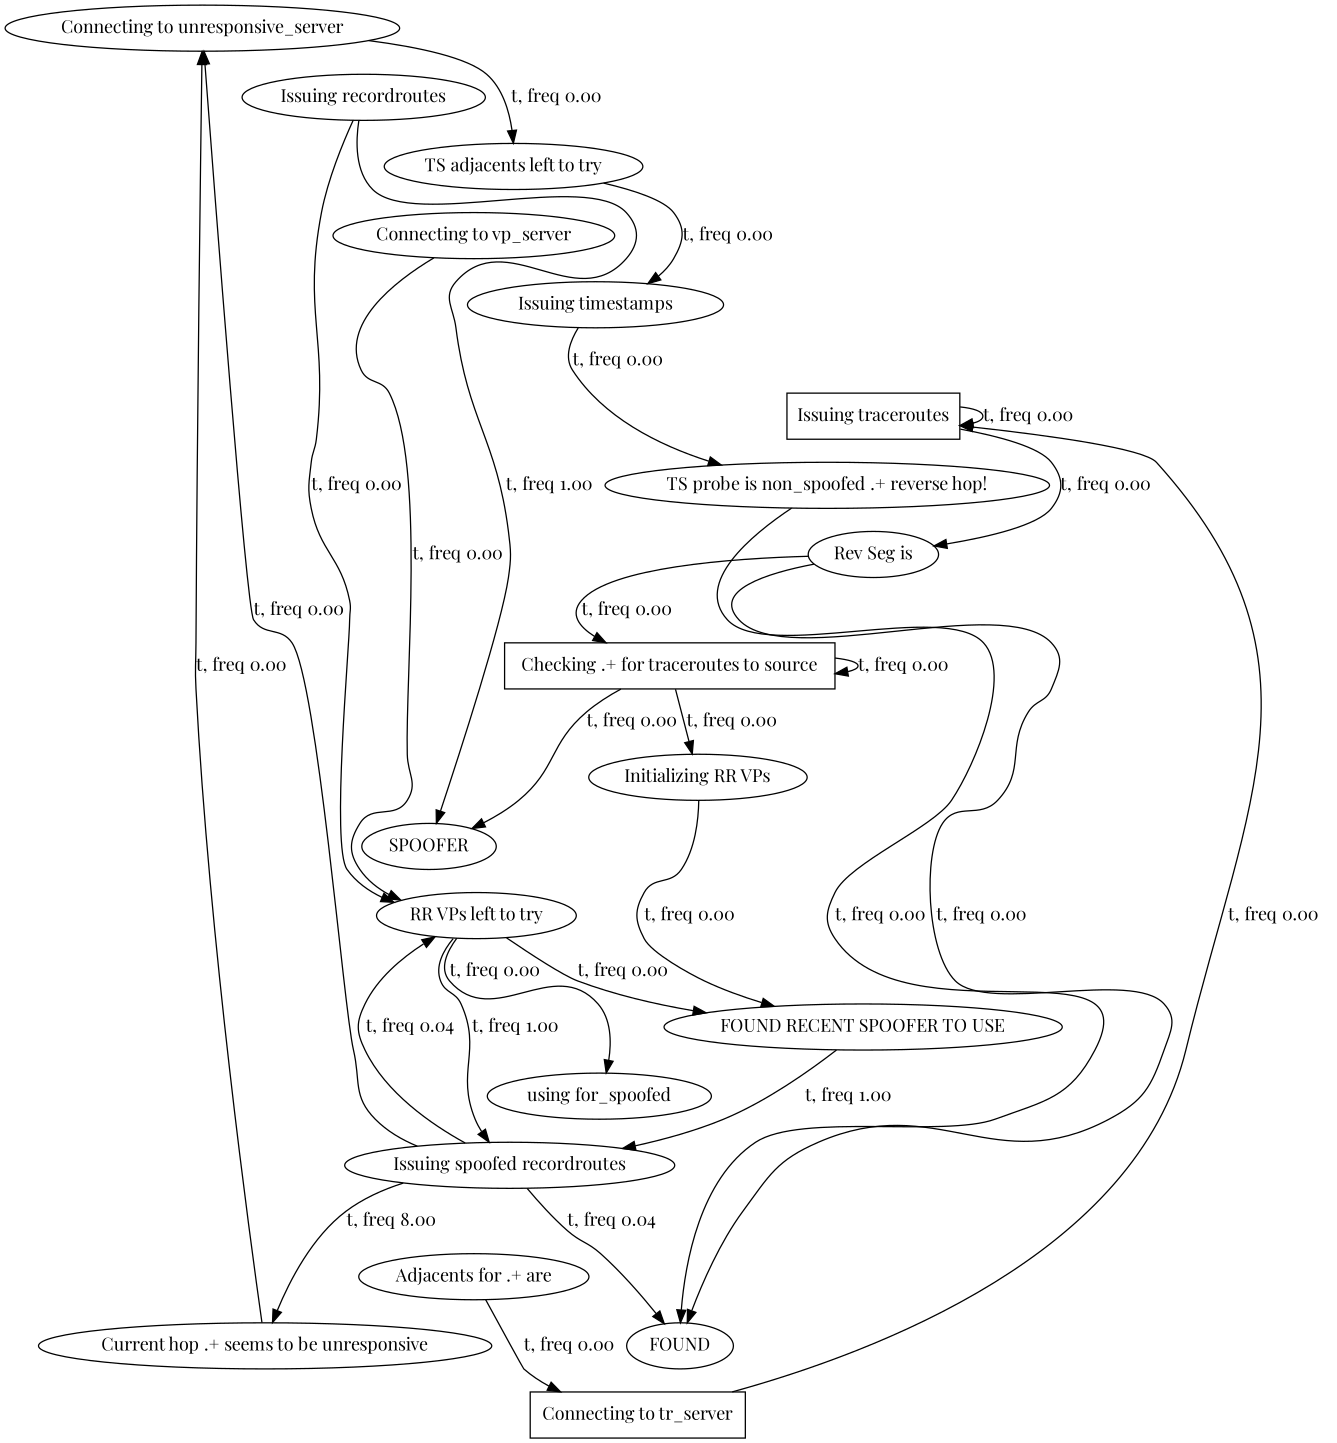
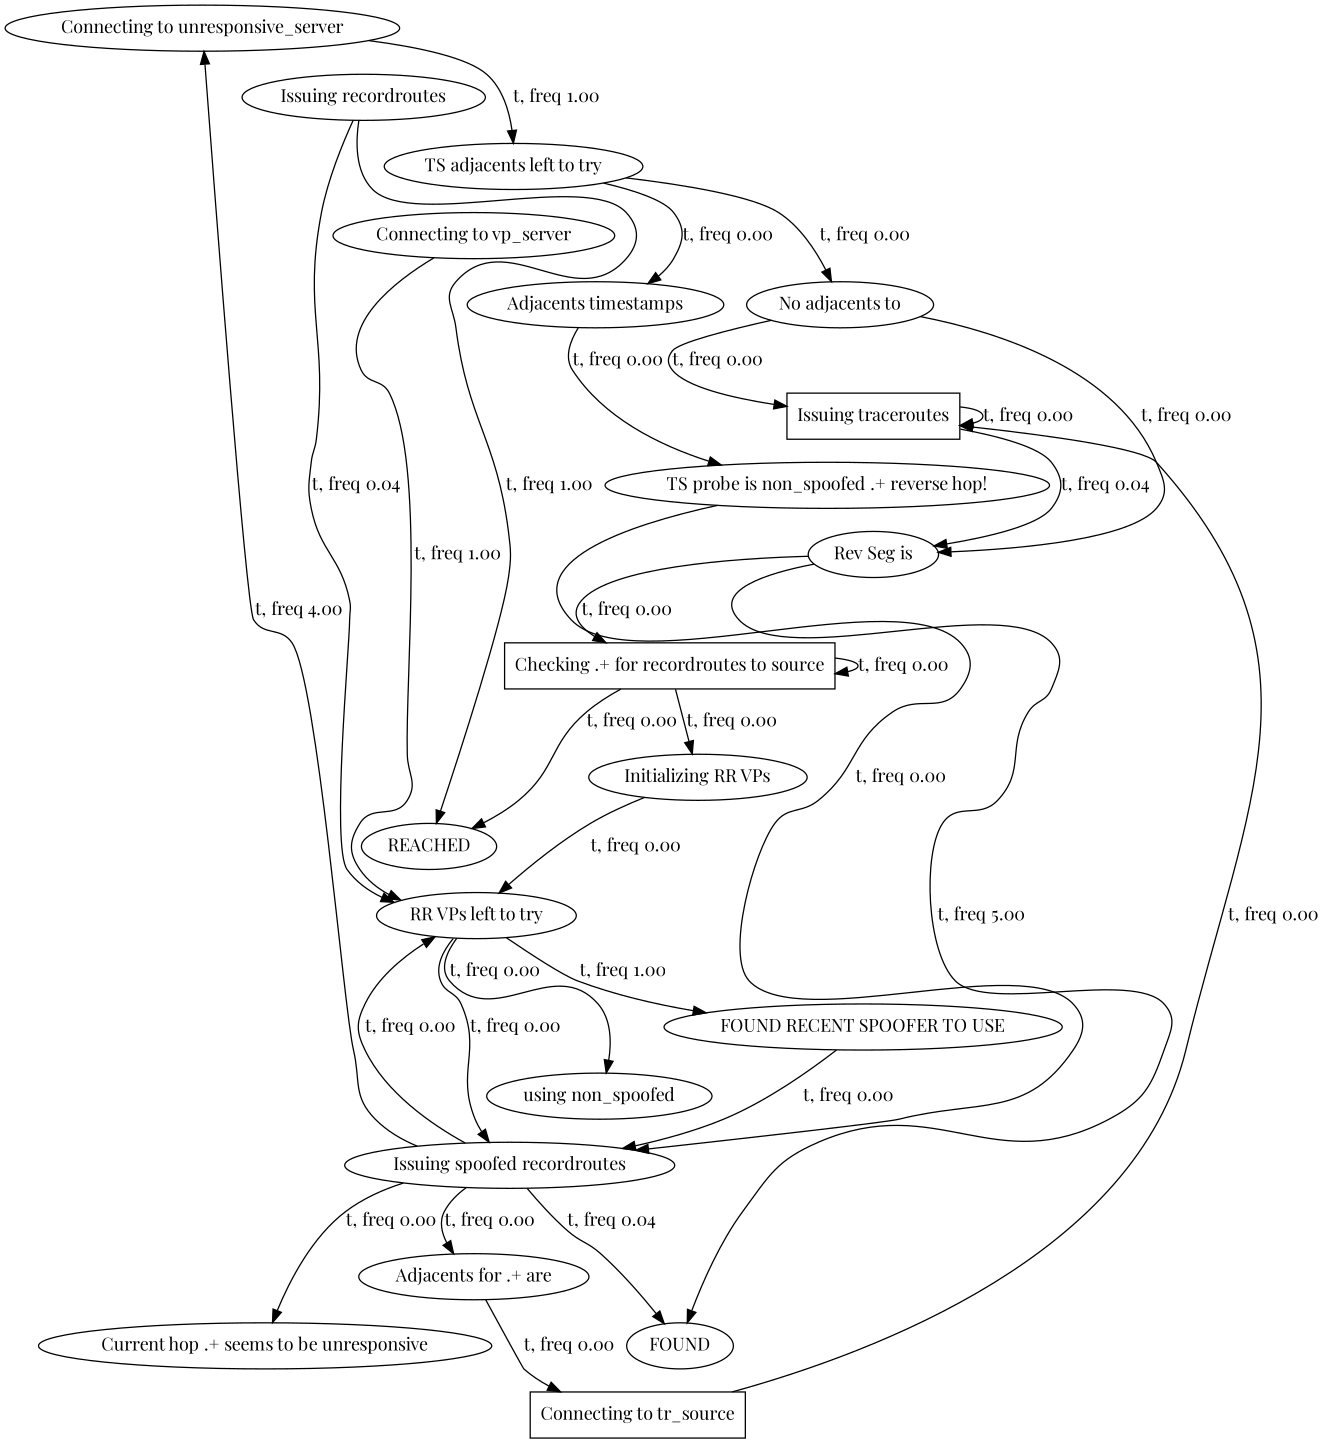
  digraph {
    fontname="Playfair Display"
    node [fontname="Playfair Display"]
    edge [fontname="Playfair Display" weight=0.0]
    n1 [label="Connecting to unresponsive_server"]
    n2 [label="TS adjacents left to try"]
-   n4 [label="Issuing timestamps"]
+   n3 [label="No adjacents to"]
+   n4 [label="Adjacents timestamps"]
    n5 [label="Issuing traceroutes" shape=box]
    n6 [label="Rev Seg is"]
    n7 [label="TS probe is non_spoofed .+ reverse hop!"]
-   n8 [label="Checking .+ for traceroutes to source" shape=box]
+   n8 [label="Checking .+ for recordroutes to source" shape=box]
    n9 [label=FOUND]
    n10 [label="Current hop .+ seems to be unresponsive"]
-   n11 [label=SPOOFER]
+   n11 [label=REACHED]
    n12 [label="Initializing RR VPs"]
    n13 [label="RR VPs left to try"]
    n14 [label="FOUND RECENT SPOOFER TO USE"]
    n15 [label="Issuing spoofed recordroutes"]
-   n16 [label="using for_spoofed"]
+   n16 [label="using non_spoofed"]
    n17 [label="Connecting to vp_server"]
    n18 [label="Adjacents for .+ are"]
-   n19 [label="Connecting to tr_server" shape=box]
+   n19 [label="Connecting to tr_source" shape=box]
    n20 [label="Issuing recordroutes"]
-   n1 -> n2 [label="t, freq 0.00"]
+   n1 -> n2 [label="t, freq 1.00"]
+   n2 -> n3 [label="t, freq 0.00"]
    n2 -> n4 [label="t, freq 0.00"]
+   n3 -> n5 [label="t, freq 0.00"]
+   n3 -> n6 [label="t, freq 0.00"]
    n4 -> n7 [label="t, freq 0.00"]
    n5 -> n5 [label="t, freq 0.00"]
-   n5 -> n6 [label="t, freq 0.00"]
+   n5 -> n6 [label="t, freq 0.04"]
    n6 -> n8 [label="t, freq 0.00"]
-   n6 -> n9 [label="t, freq 0.00"]
-   n7 -> n9 [label="t, freq 0.00"]
+   n6 -> n9 [label="t, freq 5.00"]
+   n7 -> n15 [label="t, freq 0.00"]
    n8 -> n8 [label="t, freq 0.00"]
    n8 -> n11 [label="t, freq 0.00"]
    n8 -> n12 [label="t, freq 0.00"]
-   n10 -> n1 [label="t, freq 0.00"]
-   n12 -> n14 [label="t, freq 0.00"]
-   n13 -> n14 [label="t, freq 0.00"]
-   n13 -> n15 [label="t, freq 1.00"]
+   n12 -> n13 [label="t, freq 0.00"]
+   n13 -> n14 [label="t, freq 1.00"]
+   n13 -> n15 [label="t, freq 0.00"]
    n13 -> n16 [label="t, freq 0.00"]
-   n14 -> n15 [label="t, freq 1.00"]
-   n15 -> n1 [label="t, freq 0.00"]
+   n14 -> n15 [label="t, freq 0.00"]
+   n15 -> n1 [label="t, freq 4.00"]
    n15 -> n9 [label="t, freq 0.04"]
-   n15 -> n10 [label="t, freq 8.00"]
-   n15 -> n13 [label="t, freq 0.04"]
-   n17 -> n13 [label="t, freq 0.00"]
+   n15 -> n10 [label="t, freq 0.00"]
+   n15 -> n13 [label="t, freq 0.00"]
+   n15 -> n18 [label="t, freq 0.00"]
+   n17 -> n13 [label="t, freq 1.00"]
    n18 -> n19 [label="t, freq 0.00"]
    n19 -> n5 [label="t, freq 0.00"]
    n20 -> n11 [label="t, freq 1.00"]
-   n20 -> n13 [label="t, freq 0.00"]
+   n20 -> n13 [label="t, freq 0.04"]
  }
